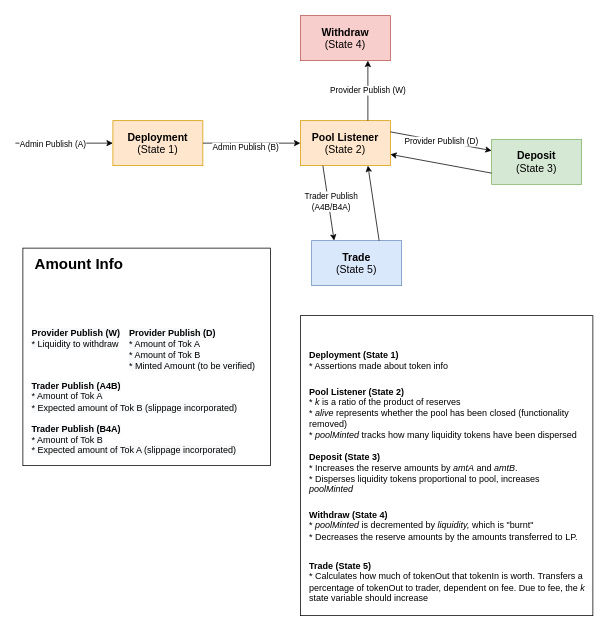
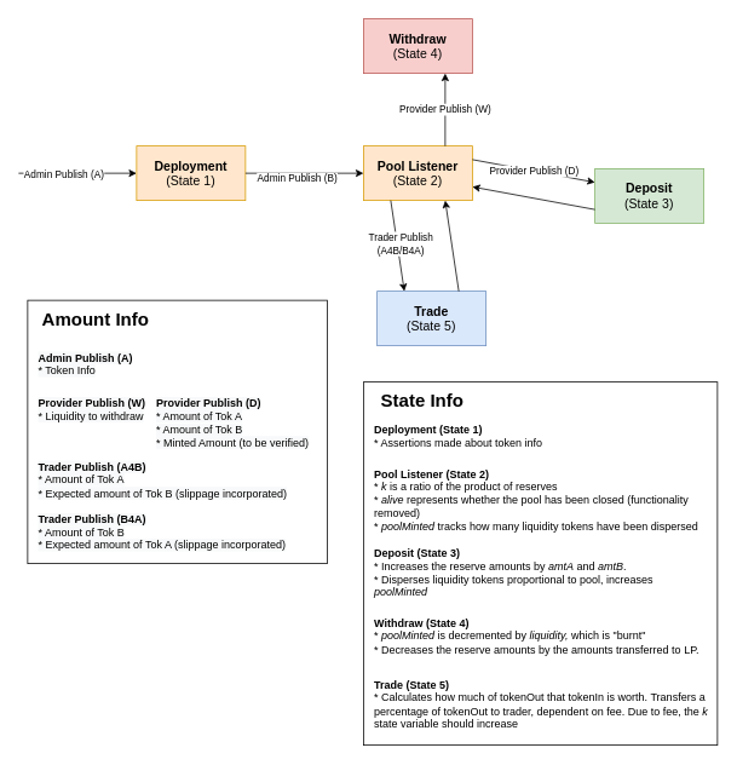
  <mxCell id="0" />
  <mxCell id="1" parent="0" />
  <mxCell id="2" value="" style="rounded=0;whiteSpace=wrap;html=1;" vertex="1" parent="1"><mxGeometry x="400" y="420" width="390" height="400" as="geometry" /></mxCell>
  <mxCell id="3" value="" style="rounded=0;whiteSpace=wrap;html=1;" vertex="1" parent="1"><mxGeometry x="30" y="330" width="330" height="290" as="geometry" /></mxCell>
  <mxCell id="4" value="&lt;span style=&quot;font-size: 14px&quot;&gt;&lt;b&gt;Deployment&lt;/b&gt;&lt;br&gt;(State 1)&lt;br&gt;&lt;/span&gt;" style="rounded=0;whiteSpace=wrap;html=1;fillColor=#ffe6cc;strokeColor=#d79b00;" vertex="1" parent="1"><mxGeometry x="150" y="160" width="120" height="60" as="geometry" /></mxCell>
  <mxCell id="5" value="&lt;span style=&quot;font-size: 14px&quot;&gt;&lt;b&gt;Pool Listener&lt;/b&gt;&lt;br&gt;(State 2)&lt;br&gt;&lt;/span&gt;" style="rounded=0;whiteSpace=wrap;html=1;fillColor=#ffe6cc;strokeColor=#d79b00;" vertex="1" parent="1"><mxGeometry x="400" y="160" width="120" height="60" as="geometry" /></mxCell>
  <mxCell id="6" value="&lt;font style=&quot;font-size: 14px&quot;&gt;&lt;b&gt;Deposit&lt;/b&gt;&lt;br&gt;(State 3)&lt;br&gt;&lt;/font&gt;" style="rounded=0;whiteSpace=wrap;html=1;fillColor=#d5e8d4;strokeColor=#82b366;" vertex="1" parent="1"><mxGeometry x="655" y="185" width="120" height="60" as="geometry" /></mxCell>
  <mxCell id="7" value="&lt;font style=&quot;font-size: 14px&quot;&gt;&lt;b&gt;Trade&lt;/b&gt;&lt;br&gt;(State 5)&lt;br&gt;&lt;/font&gt;" style="rounded=0;whiteSpace=wrap;html=1;fillColor=#dae8fc;strokeColor=#6c8ebf;" vertex="1" parent="1"><mxGeometry x="415" y="320" width="120" height="60" as="geometry" /></mxCell>
  <mxCell id="8" value="&lt;font style=&quot;font-size: 14px&quot;&gt;&lt;b&gt;Withdraw&lt;/b&gt;&lt;br&gt;(State 4)&lt;br&gt;&lt;/font&gt;" style="rounded=0;whiteSpace=wrap;html=1;fillColor=#f8cecc;strokeColor=#b85450;" vertex="1" parent="1"><mxGeometry x="400" y="20" width="120" height="60" as="geometry" /></mxCell>
  <mxCell id="9" value="" style="endArrow=classic;html=1;exitX=0.75;exitY=0;exitDx=0;exitDy=0;" edge="1" parent="1" source="5"><mxGeometry width="50" height="50" relative="1" as="geometry"><mxPoint x="440" y="180" as="sourcePoint" /><mxPoint x="490" y="80" as="targetPoint" /></mxGeometry></mxCell>
  <mxCell id="10" value="Provider Publish (W)" style="edgeLabel;html=1;align=center;verticalAlign=middle;resizable=0;points=[];" vertex="1" connectable="0" parent="9"><mxGeometry x="0.018" y="1" relative="1" as="geometry"><mxPoint as="offset" /></mxGeometry></mxCell>
  <mxCell id="11" value="Provider Publish (D)" style="endArrow=classic;html=1;entryX=0;entryY=0.25;entryDx=0;entryDy=0;exitX=1;exitY=0.25;exitDx=0;exitDy=0;" edge="1" parent="1" source="5" target="6"><mxGeometry width="50" height="50" relative="1" as="geometry"><mxPoint x="440" y="180" as="sourcePoint" /><mxPoint x="490" y="130" as="targetPoint" /></mxGeometry></mxCell>
  <mxCell id="12" value="" style="endArrow=classic;html=1;exitX=0;exitY=0.75;exitDx=0;exitDy=0;entryX=1;entryY=0.75;entryDx=0;entryDy=0;" edge="1" parent="1" source="6" target="5"><mxGeometry width="50" height="50" relative="1" as="geometry"><mxPoint x="520" y="240" as="sourcePoint" /><mxPoint x="570" y="190" as="targetPoint" /></mxGeometry></mxCell>
  <mxCell id="13" value="" style="endArrow=classic;html=1;exitX=0.25;exitY=1;exitDx=0;exitDy=0;entryX=0.25;entryY=0;entryDx=0;entryDy=0;" edge="1" parent="1" source="5" target="7"><mxGeometry width="50" height="50" relative="1" as="geometry"><mxPoint x="440" y="200" as="sourcePoint" /><mxPoint x="490" y="150" as="targetPoint" /></mxGeometry></mxCell>
  <mxCell id="14" value="Trader Publish&lt;br&gt;(A4B/B4A)" style="edgeLabel;html=1;align=center;verticalAlign=middle;resizable=0;points=[];" vertex="1" connectable="0" parent="13"><mxGeometry x="-0.049" y="3" relative="1" as="geometry"><mxPoint as="offset" /></mxGeometry></mxCell>
  <mxCell id="15" value="" style="endArrow=classic;html=1;exitX=0.75;exitY=0;exitDx=0;exitDy=0;" edge="1" parent="1" source="7"><mxGeometry width="50" height="50" relative="1" as="geometry"><mxPoint x="440" y="200" as="sourcePoint" /><mxPoint x="490" y="220" as="targetPoint" /></mxGeometry></mxCell>
  <mxCell id="16" value="" style="endArrow=classic;html=1;" edge="1" parent="1"><mxGeometry width="50" height="50" relative="1" as="geometry"><mxPoint x="20" y="190" as="sourcePoint" /><mxPoint x="150" y="190" as="targetPoint" /></mxGeometry></mxCell>
  <mxCell id="17" value="Admin Publish (A)" style="edgeLabel;html=1;align=center;verticalAlign=middle;resizable=0;points=[];" vertex="1" connectable="0" parent="16"><mxGeometry x="-0.24" y="-1" relative="1" as="geometry"><mxPoint as="offset" /></mxGeometry></mxCell>
  <mxCell id="18" value="" style="endArrow=classic;html=1;exitX=1;exitY=0.5;exitDx=0;exitDy=0;entryX=0;entryY=0.5;entryDx=0;entryDy=0;" edge="1" parent="1" source="4" target="5"><mxGeometry width="50" height="50" relative="1" as="geometry"><mxPoint x="300" y="290" as="sourcePoint" /><mxPoint x="350" y="240" as="targetPoint" /></mxGeometry></mxCell>
  <mxCell id="19" value="Admin Publish (B)" style="edgeLabel;html=1;align=center;verticalAlign=middle;resizable=0;points=[];" vertex="1" connectable="0" parent="18"><mxGeometry x="-0.148" y="-5" relative="1" as="geometry"><mxPoint x="1" as="offset" /></mxGeometry></mxCell>
+ <mxCell id="20" value="&lt;meta charset=&quot;utf-8&quot;&gt;&lt;b style=&quot;color: rgb(0, 0, 0); font-family: helvetica; font-size: 12px; font-style: normal; letter-spacing: normal; text-align: left; text-indent: 0px; text-transform: none; word-spacing: 0px; background-color: rgb(248, 249, 250);&quot;&gt;Admin Publish (A)&lt;/b&gt;&lt;br style=&quot;color: rgb(0, 0, 0); font-family: helvetica; font-size: 12px; font-style: normal; font-weight: 400; letter-spacing: normal; text-align: left; text-indent: 0px; text-transform: none; word-spacing: 0px; background-color: rgb(248, 249, 250);&quot;&gt;&lt;span style=&quot;color: rgb(0, 0, 0); font-family: helvetica; font-size: 12px; font-style: normal; font-weight: 400; letter-spacing: normal; text-align: left; text-indent: 0px; text-transform: none; word-spacing: 0px; background-color: rgb(248, 249, 250); display: inline; float: none;&quot;&gt;* Token Info&lt;/span&gt;" style="text;whiteSpace=wrap;html=1;" vertex="1" parent="1"><mxGeometry x="40" y="380" width="130" height="40" as="geometry" /></mxCell>
  <mxCell id="21" value="&lt;meta charset=&quot;utf-8&quot;&gt;&lt;b style=&quot;color: rgb(0, 0, 0); font-family: helvetica; font-size: 12px; font-style: normal; letter-spacing: normal; text-align: left; text-indent: 0px; text-transform: none; word-spacing: 0px; background-color: rgb(248, 249, 250);&quot;&gt;Provider Publish (W)&lt;/b&gt;&lt;br style=&quot;color: rgb(0, 0, 0); font-family: helvetica; font-size: 12px; font-style: normal; font-weight: 400; letter-spacing: normal; text-align: left; text-indent: 0px; text-transform: none; word-spacing: 0px; background-color: rgb(248, 249, 250);&quot;&gt;&lt;span style=&quot;color: rgb(0, 0, 0); font-family: helvetica; font-size: 12px; font-style: normal; font-weight: 400; letter-spacing: normal; text-align: left; text-indent: 0px; text-transform: none; word-spacing: 0px; background-color: rgb(248, 249, 250); display: inline; float: none;&quot;&gt;* Liquidity to withdraw&lt;/span&gt;&lt;br style=&quot;color: rgb(0, 0, 0); font-family: helvetica; font-size: 12px; font-style: normal; font-weight: 400; letter-spacing: normal; text-align: left; text-indent: 0px; text-transform: none; word-spacing: 0px; background-color: rgb(248, 249, 250);&quot;&gt;" style="text;whiteSpace=wrap;html=1;" vertex="1" parent="1"><mxGeometry x="40" y="430" width="140" height="40" as="geometry" /></mxCell>
  <mxCell id="22" value="&lt;meta charset=&quot;utf-8&quot;&gt;&lt;b style=&quot;color: rgb(0, 0, 0); font-family: helvetica; font-size: 12px; font-style: normal; letter-spacing: normal; text-align: left; text-indent: 0px; text-transform: none; word-spacing: 0px; background-color: rgb(248, 249, 250);&quot;&gt;Provider Publish (D)&lt;/b&gt;&lt;br style=&quot;color: rgb(0, 0, 0); font-family: helvetica; font-size: 12px; font-style: normal; font-weight: 400; letter-spacing: normal; text-align: left; text-indent: 0px; text-transform: none; word-spacing: 0px; background-color: rgb(248, 249, 250);&quot;&gt;&lt;span style=&quot;color: rgb(0, 0, 0); font-family: helvetica; font-size: 12px; font-style: normal; font-weight: 400; letter-spacing: normal; text-align: left; text-indent: 0px; text-transform: none; word-spacing: 0px; background-color: rgb(248, 249, 250); display: inline; float: none;&quot;&gt;* Amount of Tok A&lt;/span&gt;&lt;br style=&quot;color: rgb(0, 0, 0); font-family: helvetica; font-size: 12px; font-style: normal; font-weight: 400; letter-spacing: normal; text-align: left; text-indent: 0px; text-transform: none; word-spacing: 0px; background-color: rgb(248, 249, 250);&quot;&gt;&lt;span style=&quot;color: rgb(0, 0, 0); font-family: helvetica; font-size: 12px; font-style: normal; font-weight: 400; letter-spacing: normal; text-align: left; text-indent: 0px; text-transform: none; word-spacing: 0px; background-color: rgb(248, 249, 250); display: inline; float: none;&quot;&gt;* Amount of Tok B&lt;/span&gt;&lt;br style=&quot;color: rgb(0, 0, 0); font-family: helvetica; font-size: 12px; font-style: normal; font-weight: 400; letter-spacing: normal; text-align: left; text-indent: 0px; text-transform: none; word-spacing: 0px; background-color: rgb(248, 249, 250);&quot;&gt;&lt;span style=&quot;color: rgb(0, 0, 0); font-family: helvetica; font-size: 12px; font-style: normal; font-weight: 400; letter-spacing: normal; text-align: left; text-indent: 0px; text-transform: none; word-spacing: 0px; background-color: rgb(248, 249, 250); display: inline; float: none;&quot;&gt;* Minted Amount (to be verified)&lt;/span&gt;" style="text;whiteSpace=wrap;html=1;" vertex="1" parent="1"><mxGeometry x="170" y="430" width="190" height="70" as="geometry" /></mxCell>
  <mxCell id="23" value="&lt;meta charset=&quot;utf-8&quot;&gt;&lt;b style=&quot;color: rgb(0, 0, 0); font-family: helvetica; font-size: 12px; font-style: normal; letter-spacing: normal; text-align: left; text-indent: 0px; text-transform: none; word-spacing: 0px; background-color: rgb(248, 249, 250);&quot;&gt;Trader Publish (A4B)&lt;/b&gt;&lt;br style=&quot;color: rgb(0, 0, 0); font-family: helvetica; font-size: 12px; font-style: normal; font-weight: 400; letter-spacing: normal; text-align: left; text-indent: 0px; text-transform: none; word-spacing: 0px; background-color: rgb(248, 249, 250);&quot;&gt;&lt;span style=&quot;color: rgb(0, 0, 0); font-family: helvetica; font-size: 12px; font-style: normal; font-weight: 400; letter-spacing: normal; text-align: left; text-indent: 0px; text-transform: none; word-spacing: 0px; background-color: rgb(248, 249, 250); display: inline; float: none;&quot;&gt;* Amount of Tok A&lt;/span&gt;&lt;br style=&quot;color: rgb(0, 0, 0); font-family: helvetica; font-size: 12px; font-style: normal; font-weight: 400; letter-spacing: normal; text-align: left; text-indent: 0px; text-transform: none; word-spacing: 0px; background-color: rgb(248, 249, 250);&quot;&gt;&lt;span style=&quot;color: rgb(0, 0, 0); font-family: helvetica; font-size: 12px; font-style: normal; font-weight: 400; letter-spacing: normal; text-align: left; text-indent: 0px; text-transform: none; word-spacing: 0px; background-color: rgb(248, 249, 250); display: inline; float: none;&quot;&gt;* Expected amount of Tok B (slippage incorporated)&lt;/span&gt;&lt;br style=&quot;color: rgb(0, 0, 0); font-family: helvetica; font-size: 12px; font-style: normal; font-weight: 400; letter-spacing: normal; text-align: left; text-indent: 0px; text-transform: none; word-spacing: 0px; background-color: rgb(248, 249, 250);&quot;&gt;&lt;br style=&quot;color: rgb(0, 0, 0); font-family: helvetica; font-size: 12px; font-style: normal; font-weight: 400; letter-spacing: normal; text-align: left; text-indent: 0px; text-transform: none; word-spacing: 0px; background-color: rgb(248, 249, 250);&quot;&gt;&lt;b style=&quot;color: rgb(0, 0, 0); font-family: helvetica; font-size: 12px; font-style: normal; letter-spacing: normal; text-align: left; text-indent: 0px; text-transform: none; word-spacing: 0px; background-color: rgb(248, 249, 250);&quot;&gt;Trader Publish (B4A)&lt;/b&gt;&lt;br style=&quot;color: rgb(0, 0, 0); font-family: helvetica; font-size: 12px; font-style: normal; font-weight: 400; letter-spacing: normal; text-align: left; text-indent: 0px; text-transform: none; word-spacing: 0px; background-color: rgb(248, 249, 250);&quot;&gt;&lt;span style=&quot;color: rgb(0, 0, 0); font-family: helvetica; font-size: 12px; font-style: normal; font-weight: 400; letter-spacing: normal; text-align: left; text-indent: 0px; text-transform: none; word-spacing: 0px; background-color: rgb(248, 249, 250); display: inline; float: none;&quot;&gt;* Amount of Tok B&lt;/span&gt;&lt;br style=&quot;color: rgb(0, 0, 0); font-family: helvetica; font-size: 12px; font-style: normal; font-weight: 400; letter-spacing: normal; text-align: left; text-indent: 0px; text-transform: none; word-spacing: 0px; background-color: rgb(248, 249, 250);&quot;&gt;&lt;span style=&quot;color: rgb(0, 0, 0); font-family: helvetica; font-size: 12px; font-style: normal; font-weight: 400; letter-spacing: normal; text-align: left; text-indent: 0px; text-transform: none; word-spacing: 0px; background-color: rgb(248, 249, 250); display: inline; float: none;&quot;&gt;* Expected amount of Tok A (slippage incorporated)&lt;/span&gt;" style="text;whiteSpace=wrap;html=1;" vertex="1" parent="1"><mxGeometry x="40" y="500" width="300" height="110" as="geometry" /></mxCell>
  <mxCell id="24" value="&lt;b&gt;Deployment (State 1)&lt;/b&gt;&lt;br&gt;&lt;div&gt;&lt;span&gt;* Assertions made about token info&lt;/span&gt;&lt;/div&gt;" style="text;html=1;strokeColor=none;fillColor=none;align=left;verticalAlign=middle;whiteSpace=wrap;rounded=0;" vertex="1" parent="1"><mxGeometry x="410" y="460" width="200" height="40" as="geometry" /></mxCell>
  <mxCell id="25" value="&lt;b&gt;Deposit (State 3)&lt;/b&gt;&lt;br&gt;* Increases the reserve amounts by &lt;i&gt;amtA&lt;/i&gt;&amp;nbsp;and &lt;i&gt;amtB&lt;/i&gt;.&lt;br&gt;* Disperses liquidity tokens proportional to pool, increases &lt;i&gt;poolMinted&lt;/i&gt;" style="text;html=1;strokeColor=none;fillColor=none;align=left;verticalAlign=middle;whiteSpace=wrap;rounded=0;" vertex="1" parent="1"><mxGeometry x="410" y="600" width="370" height="60" as="geometry" /></mxCell>
  <mxCell id="26" value="&lt;b&gt;Pool Listener (State 2)&lt;/b&gt;&lt;br&gt;* &lt;i&gt;k&lt;/i&gt; is a ratio of the product of reserves&lt;br&gt;* &lt;i&gt;alive&lt;/i&gt; represents whether the pool has been closed (functionality removed)&lt;br&gt;* &lt;i&gt;poolMinted&lt;/i&gt; tracks how many liquidity tokens have been dispersed" style="text;html=1;strokeColor=none;fillColor=none;align=left;verticalAlign=middle;whiteSpace=wrap;rounded=0;" vertex="1" parent="1"><mxGeometry x="410" y="510" width="370" height="80" as="geometry" /></mxCell>
  <mxCell id="27" value="&lt;font style=&quot;font-size: 20px&quot;&gt;&lt;b&gt;Amount Info&lt;/b&gt;&lt;/font&gt;" style="text;html=1;strokeColor=none;fillColor=none;align=center;verticalAlign=middle;whiteSpace=wrap;rounded=0;" vertex="1" parent="1"><mxGeometry x="40" y="330" width="130" height="40" as="geometry" /></mxCell>
+ <mxCell id="28" value="&lt;font style=&quot;font-size: 20px&quot;&gt;&lt;b&gt;State Info&lt;/b&gt;&lt;/font&gt;" style="text;html=1;strokeColor=none;fillColor=none;align=center;verticalAlign=middle;whiteSpace=wrap;rounded=0;" vertex="1" parent="1"><mxGeometry x="400" y="420" width="130" height="40" as="geometry" /></mxCell>
  <mxCell id="29" value="&lt;b&gt;Withdraw (State 4)&lt;/b&gt;&lt;br&gt;* &lt;i&gt;poolMinted&lt;/i&gt;&amp;nbsp;is decremented by &lt;i&gt;liquidity, &lt;/i&gt;which is &quot;burnt&quot;&lt;br&gt;* Decreases the reserve amounts by the amounts transferred to LP." style="text;html=1;strokeColor=none;fillColor=none;align=left;verticalAlign=middle;whiteSpace=wrap;rounded=0;" vertex="1" parent="1"><mxGeometry x="410" y="670" width="370" height="60" as="geometry" /></mxCell>
  <mxCell id="30" value="&lt;b&gt;Trade (State 5)&lt;/b&gt;&lt;br&gt;* Calculates how much of tokenOut that tokenIn is worth. Transfers a percentage of tokenOut to trader, dependent on fee. Due to fee, the &lt;i&gt;k &lt;/i&gt;state variable should increase" style="text;html=1;strokeColor=none;fillColor=none;align=left;verticalAlign=middle;whiteSpace=wrap;rounded=0;" vertex="1" parent="1"><mxGeometry x="410" y="740" width="370" height="70" as="geometry" /></mxCell>
